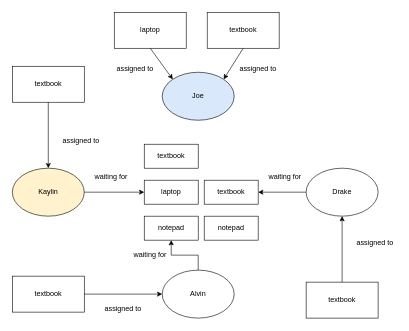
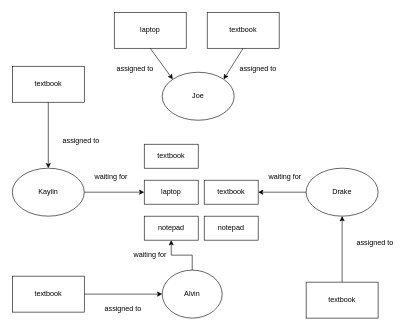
  <mxCell id="0" />
  <mxCell id="1" parent="0" />
- <mxCell id="2" value="Joe" style="ellipse;whiteSpace=wrap;html=1;fillColor=#dae8fc;" vertex="1" parent="1"><mxGeometry x="270" y="120" width="120" height="80" as="geometry" /></mxCell>
+ <mxCell id="2" value="Joe" style="ellipse;whiteSpace=wrap;html=1;" vertex="1" parent="1"><mxGeometry x="270" y="120" width="120" height="80" as="geometry" /></mxCell>
  <mxCell id="3" style="edgeStyle=orthogonalEdgeStyle;rounded=0;orthogonalLoop=1;jettySize=auto;html=1;exitX=1;exitY=0.5;exitDx=0;exitDy=0;entryX=0;entryY=0.5;entryDx=0;entryDy=0;" edge="1" parent="1" source="4" target="26"><mxGeometry relative="1" as="geometry" /></mxCell>
- <mxCell id="4" value="Kaylin" style="ellipse;whiteSpace=wrap;html=1;fillColor=#fff2cc;" vertex="1" parent="1"><mxGeometry x="20" y="280" width="120" height="80" as="geometry" /></mxCell>
+ <mxCell id="4" value="Kaylin" style="ellipse;whiteSpace=wrap;html=1;" vertex="1" parent="1"><mxGeometry x="20" y="280" width="120" height="80" as="geometry" /></mxCell>
  <mxCell id="5" style="edgeStyle=orthogonalEdgeStyle;rounded=0;orthogonalLoop=1;jettySize=auto;html=1;exitX=0;exitY=0.5;exitDx=0;exitDy=0;entryX=1;entryY=0.5;entryDx=0;entryDy=0;" edge="1" parent="1" source="6" target="25"><mxGeometry relative="1" as="geometry" /></mxCell>
  <mxCell id="6" value="Drake&lt;span style=&quot;color: rgba(0 , 0 , 0 , 0) ; font-family: monospace ; font-size: 0px&quot;&gt;%3CmxGraphModel%3E%3Croot%3E%3CmxCell%20id%3D%220%22%2F%3E%3CmxCell%20id%3D%221%22%20parent%3D%220%22%2F%3E%3CmxCell%20id%3D%222%22%20value%3D%22Kaylin%22%20style%3D%22ellipse%3BwhiteSpace%3Dwrap%3Bhtml%3D1%3B%22%20vertex%3D%221%22%20parent%3D%221%22%3E%3CmxGeometry%20x%3D%22340%22%20y%3D%22490%22%20width%3D%22120%22%20height%3D%2280%22%20as%3D%22geometry%22%2F%3E%3C%2FmxCell%3E%3C%2Froot%3E%3C%2FmxGraphModel%3E&lt;/span&gt;&lt;span style=&quot;color: rgba(0 , 0 , 0 , 0) ; font-family: monospace ; font-size: 0px&quot;&gt;%3CmxGraphModel%3E%3Croot%3E%3CmxCell%20id%3D%220%22%2F%3E%3CmxCell%20id%3D%221%22%20parent%3D%220%22%2F%3E%3CmxCell%20id%3D%222%22%20value%3D%22Kaylin%22%20style%3D%22ellipse%3BwhiteSpace%3Dwrap%3Bhtml%3D1%3B%22%20vertex%3D%221%22%20parent%3D%221%22%3E%3CmxGeometry%20x%3D%22340%22%20y%3D%22490%22%20width%3D%22120%22%20height%3D%2280%22%20as%3D%22geometry%22%2F%3E%3C%2FmxCell%3E%3C%2Froot%3E%3C%2FmxGraphModel%3E&lt;/span&gt;" style="ellipse;whiteSpace=wrap;html=1;" vertex="1" parent="1"><mxGeometry x="510" y="280" width="120" height="80" as="geometry" /></mxCell>
  <mxCell id="7" style="edgeStyle=orthogonalEdgeStyle;rounded=0;orthogonalLoop=1;jettySize=auto;html=1;exitX=0.5;exitY=0;exitDx=0;exitDy=0;entryX=0.5;entryY=1;entryDx=0;entryDy=0;" edge="1" parent="1" source="8" target="28"><mxGeometry relative="1" as="geometry" /></mxCell>
- <mxCell id="8" value="Alvin" style="ellipse;whiteSpace=wrap;html=1;" vertex="1" parent="1"><mxGeometry x="270" y="450" width="120" height="80" as="geometry" /></mxCell>
+ <mxCell id="8" value="Alvin" style="ellipse;whiteSpace=wrap;html=1;" vertex="1" parent="1"><mxGeometry x="270" y="450" width="100" height="80" as="geometry" /></mxCell>
  <mxCell id="9" value="textbook" style="rounded=0;whiteSpace=wrap;html=1;" vertex="1" parent="1"><mxGeometry x="20" y="110" width="120" height="60" as="geometry" /></mxCell>
  <mxCell id="10" value="" style="endArrow=classic;html=1;exitX=0.5;exitY=1;exitDx=0;exitDy=0;entryX=0.5;entryY=0;entryDx=0;entryDy=0;" edge="1" parent="1" source="9" target="4"><mxGeometry width="50" height="50" relative="1" as="geometry"><mxPoint x="290" y="390" as="sourcePoint" /><mxPoint x="340" y="340" as="targetPoint" /></mxGeometry></mxCell>
  <mxCell id="11" value="assigned to" style="text;html=1;strokeColor=none;fillColor=none;align=center;verticalAlign=middle;whiteSpace=wrap;rounded=0;" vertex="1" parent="1"><mxGeometry x="100" y="220" width="70" height="30" as="geometry" /></mxCell>
  <mxCell id="12" value="textbook" style="rounded=0;whiteSpace=wrap;html=1;" vertex="1" parent="1"><mxGeometry x="20" y="460" width="120" height="60" as="geometry" /></mxCell>
  <mxCell id="13" value="" style="endArrow=classic;html=1;exitX=1;exitY=0.5;exitDx=0;exitDy=0;entryX=0;entryY=0.5;entryDx=0;entryDy=0;" edge="1" parent="1" source="12" target="8"><mxGeometry width="50" height="50" relative="1" as="geometry"><mxPoint x="290" y="740" as="sourcePoint" /><mxPoint x="80" y="630" as="targetPoint" /></mxGeometry></mxCell>
  <mxCell id="14" value="assigned to" style="text;html=1;strokeColor=none;fillColor=none;align=center;verticalAlign=middle;whiteSpace=wrap;rounded=0;" vertex="1" parent="1"><mxGeometry x="170" y="500" width="70" height="30" as="geometry" /></mxCell>
  <mxCell id="15" value="textbook" style="rounded=0;whiteSpace=wrap;html=1;" vertex="1" parent="1"><mxGeometry x="345" y="20" width="120" height="60" as="geometry" /></mxCell>
  <mxCell id="16" value="" style="endArrow=classic;html=1;exitX=0.5;exitY=1;exitDx=0;exitDy=0;entryX=1;entryY=0;entryDx=0;entryDy=0;" edge="1" parent="1" source="15" target="2"><mxGeometry width="50" height="50" relative="1" as="geometry"><mxPoint x="710" y="310" as="sourcePoint" /><mxPoint x="500" y="200" as="targetPoint" /></mxGeometry></mxCell>
  <mxCell id="17" value="assigned to" style="text;html=1;strokeColor=none;fillColor=none;align=center;verticalAlign=middle;whiteSpace=wrap;rounded=0;" vertex="1" parent="1"><mxGeometry x="395" y="100" width="70" height="30" as="geometry" /></mxCell>
  <mxCell id="18" value="laptop" style="rounded=0;whiteSpace=wrap;html=1;" vertex="1" parent="1"><mxGeometry x="190" y="20" width="120" height="60" as="geometry" /></mxCell>
  <mxCell id="19" value="" style="endArrow=classic;html=1;exitX=0.5;exitY=1;exitDx=0;exitDy=0;entryX=0;entryY=0;entryDx=0;entryDy=0;" edge="1" parent="1" source="18" target="2"><mxGeometry width="50" height="50" relative="1" as="geometry"><mxPoint x="380" y="270" as="sourcePoint" /><mxPoint x="170" y="160" as="targetPoint" /></mxGeometry></mxCell>
  <mxCell id="20" value="assigned to" style="text;html=1;strokeColor=none;fillColor=none;align=center;verticalAlign=middle;whiteSpace=wrap;rounded=0;" vertex="1" parent="1"><mxGeometry x="190" y="100" width="70" height="30" as="geometry" /></mxCell>
  <mxCell id="21" value="textbook" style="rounded=0;whiteSpace=wrap;html=1;" vertex="1" parent="1"><mxGeometry x="510" y="470" width="120" height="60" as="geometry" /></mxCell>
  <mxCell id="22" value="" style="endArrow=classic;html=1;exitX=0.5;exitY=0;exitDx=0;exitDy=0;entryX=0.5;entryY=1;entryDx=0;entryDy=0;" edge="1" parent="1" source="21" target="6"><mxGeometry width="50" height="50" relative="1" as="geometry"><mxPoint x="780" y="750" as="sourcePoint" /><mxPoint x="570" y="640" as="targetPoint" /></mxGeometry></mxCell>
  <mxCell id="23" value="assigned to" style="text;html=1;strokeColor=none;fillColor=none;align=center;verticalAlign=middle;whiteSpace=wrap;rounded=0;" vertex="1" parent="1"><mxGeometry x="590" y="390" width="70" height="30" as="geometry" /></mxCell>
  <mxCell id="24" value="textbook" style="rounded=0;whiteSpace=wrap;html=1;" vertex="1" parent="1"><mxGeometry x="240" y="240" width="90" height="40" as="geometry" /></mxCell>
  <mxCell id="25" value="textbook" style="rounded=0;whiteSpace=wrap;html=1;" vertex="1" parent="1"><mxGeometry x="340" y="300" width="90" height="40" as="geometry" /></mxCell>
  <mxCell id="26" value="laptop" style="rounded=0;whiteSpace=wrap;html=1;" vertex="1" parent="1"><mxGeometry x="240" y="300" width="90" height="40" as="geometry" /></mxCell>
  <mxCell id="27" value="notepad" style="rounded=0;whiteSpace=wrap;html=1;" vertex="1" parent="1"><mxGeometry x="340" y="360" width="90" height="40" as="geometry" /></mxCell>
  <mxCell id="28" value="notepad" style="rounded=0;whiteSpace=wrap;html=1;" vertex="1" parent="1"><mxGeometry x="240" y="360" width="90" height="40" as="geometry" /></mxCell>
  <mxCell id="29" value="waiting for" style="text;html=1;strokeColor=none;fillColor=none;align=center;verticalAlign=middle;whiteSpace=wrap;rounded=0;" vertex="1" parent="1"><mxGeometry x="150" y="280" width="70" height="30" as="geometry" /></mxCell>
  <mxCell id="30" value="waiting for" style="text;html=1;strokeColor=none;fillColor=none;align=center;verticalAlign=middle;whiteSpace=wrap;rounded=0;" vertex="1" parent="1"><mxGeometry x="215" y="410" width="70" height="30" as="geometry" /></mxCell>
  <mxCell id="31" value="waiting for" style="text;html=1;strokeColor=none;fillColor=none;align=center;verticalAlign=middle;whiteSpace=wrap;rounded=0;" vertex="1" parent="1"><mxGeometry x="440" y="280" width="70" height="30" as="geometry" /></mxCell>
